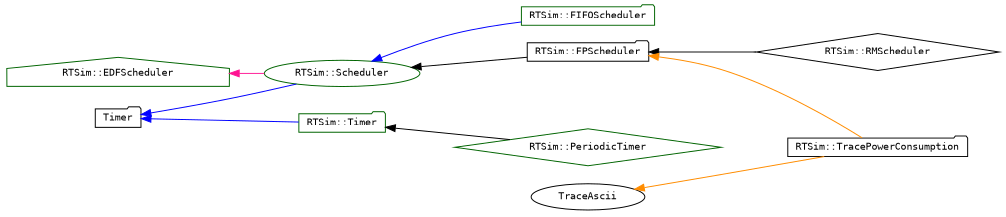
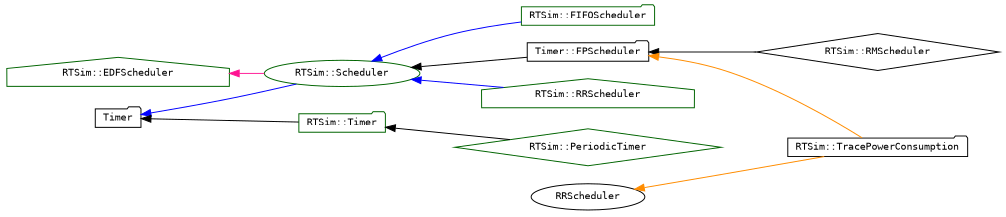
  digraph {
    fontname="DejaVu Sans Mono"
    rankdir=LR
    node [color=darkgreen fillcolor=white fontname="DejaVu Sans Mono" fontsize=10 shape=folder style=filled]
    edge [color=blue dir=back fontname="DejaVu Sans Mono" fontsize=10 labelfontname=Helvetica labelfontsize=10 style=solid]
    n1 [color=black height=0.2 label=Timer width=0.4]
    n2 [height=0.2 label="RTSim::Scheduler" shape=ellipse width=0.4]
    n3 [height=0.2 label="RTSim::Timer" width=0.4]
    n4 [height=0.2 label="RTSim::FIFOScheduler" width=0.4]
-   n5 [color=black height=0.2 label="RTSim::FPScheduler" width=0.4]
+   n5 [color=black height=0.2 label="Timer::FPScheduler" width=0.4]
+   n6 [height=0.2 label="RTSim::RRScheduler" shape=house width=0.4]
    n7 [height=0.2 label="RTSim::PeriodicTimer" shape=diamond width=0.4]
    n8 [height=0.2 label="RTSim::EDFScheduler" shape=house width=0.4]
    n9 [color=black height=0.2 label="RTSim::RMScheduler" shape=diamond width=0.4]
    n10 [color=black height=0.2 label="RTSim::TracePowerConsumption" width=0.4]
-   n11 [color=black height=0.2 label=TraceAscii shape=ellipse width=0.4]
+   n11 [color=black height=0.2 label=RRScheduler shape=ellipse width=0.4]
    n1 -> n2
-   n1 -> n3
+   n1 -> n3 [color=black]
    n2 -> n4
    n2 -> n5 [color=black]
+   n2 -> n6
    n3 -> n7 [color=black]
    n5 -> n9 [color=black]
    n5 -> n10 [color=darkorange]
    n8 -> n2 [color=deeppink]
    n11 -> n10 [color=darkorange]
  }
